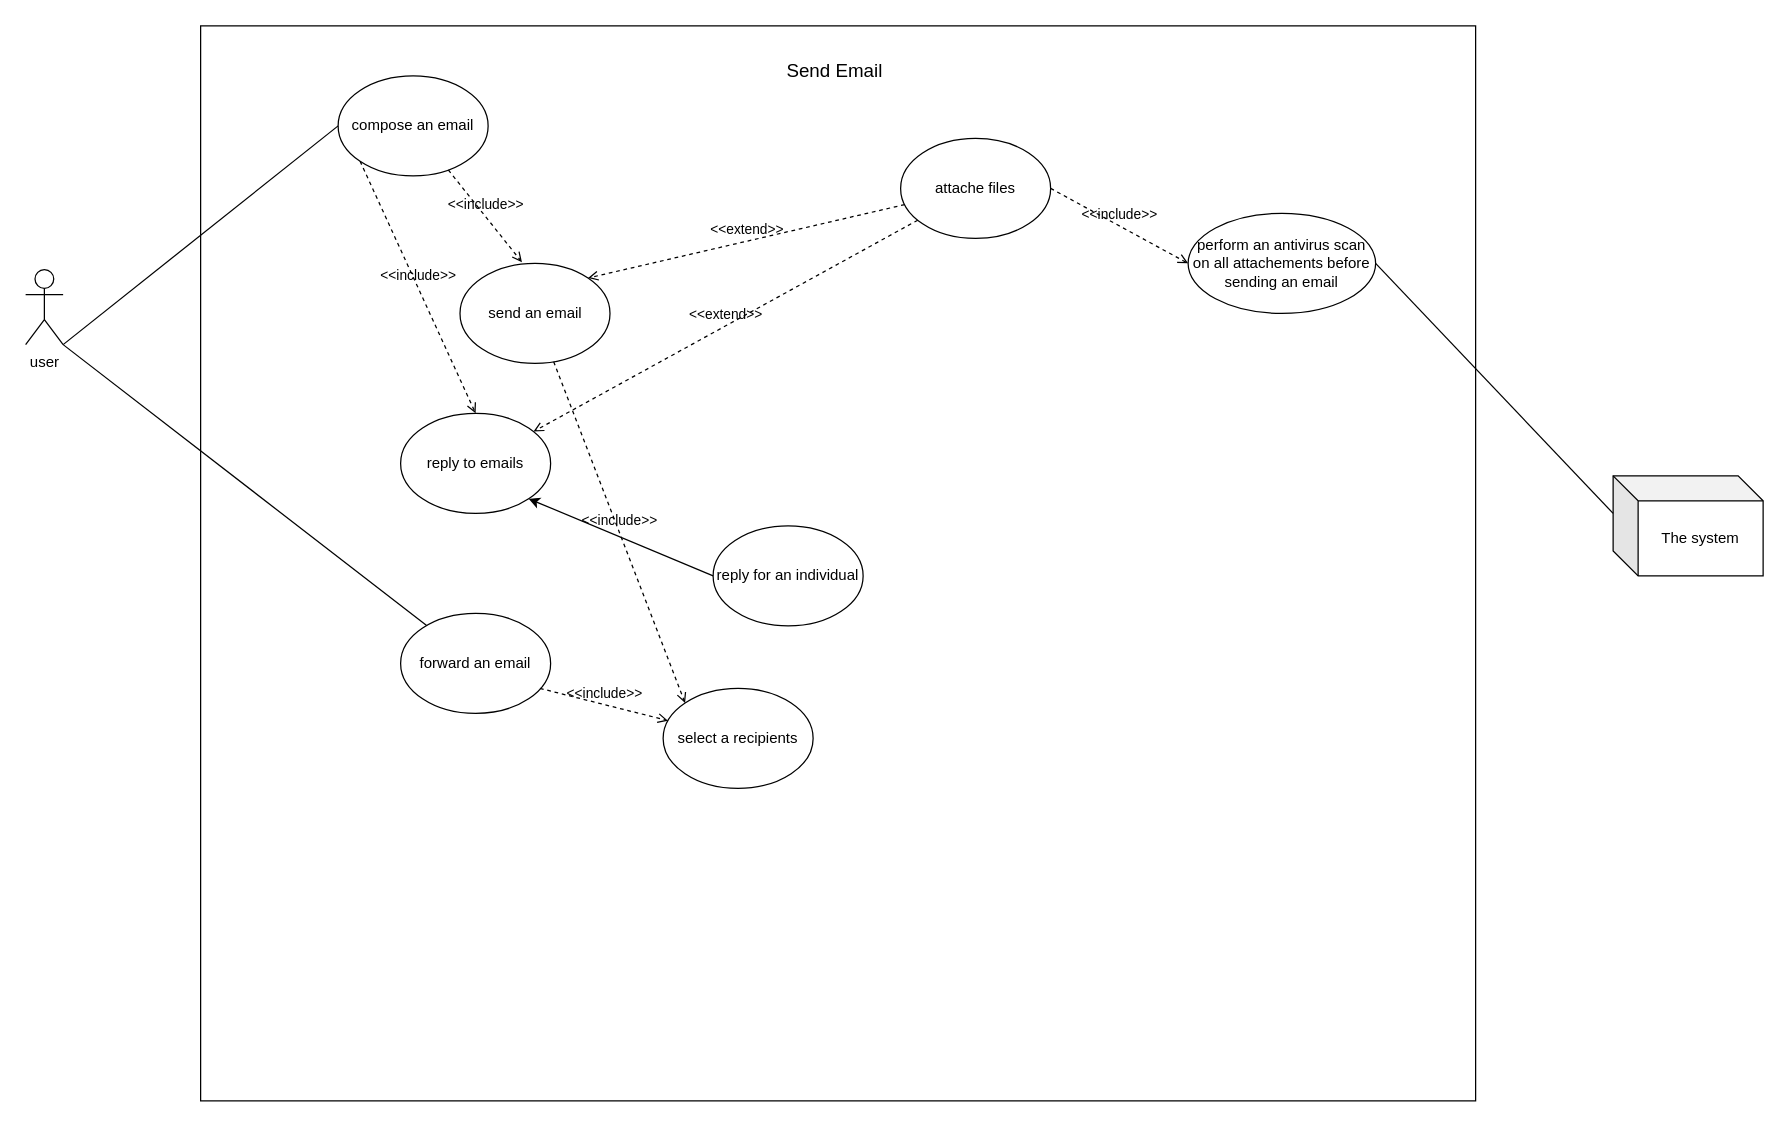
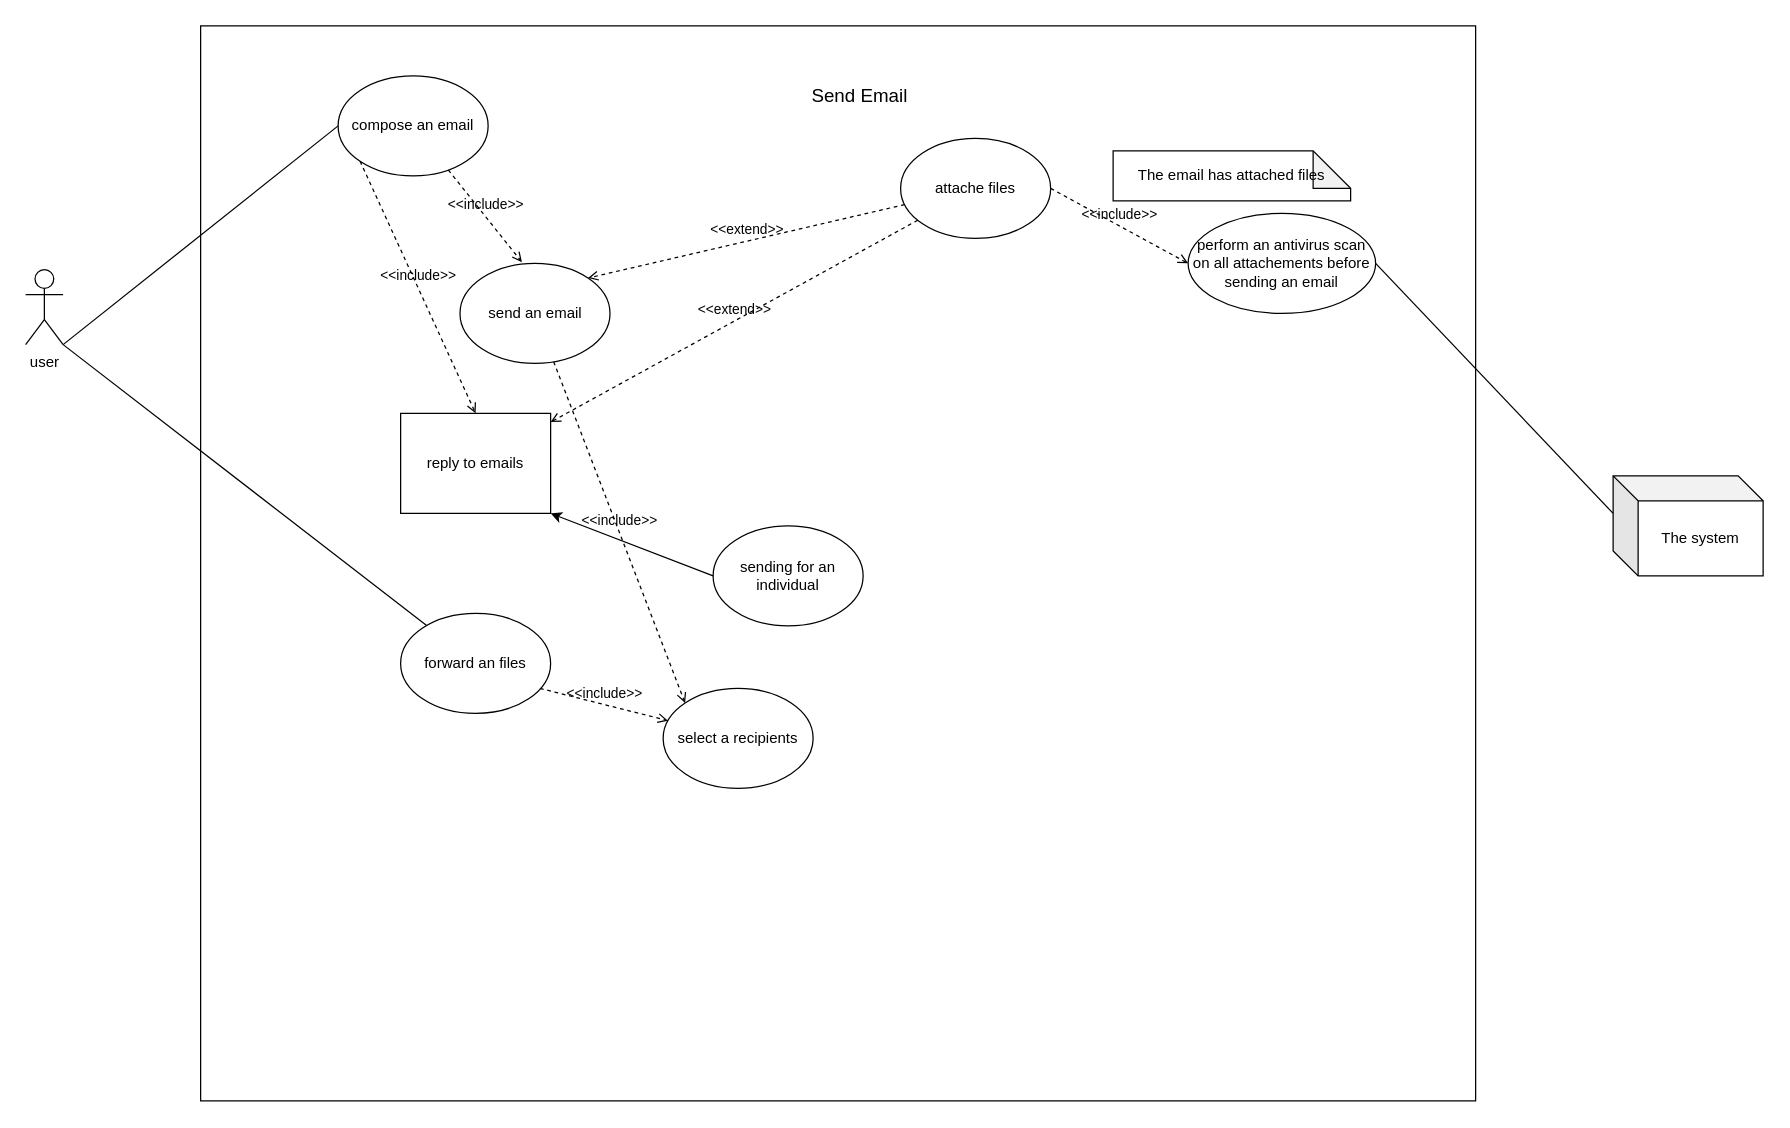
  <mxCell id="0" />
  <mxCell id="1" parent="0" />
  <mxCell id="2" value="" style="rounded=0;whiteSpace=wrap;html=1;" parent="1" vertex="1"><mxGeometry x="160" y="20" width="1020" height="860" as="geometry" /></mxCell>
  <mxCell id="3" value="user" style="shape=umlActor;verticalLabelPosition=bottom;verticalAlign=top;html=1;outlineConnect=0;" parent="1" vertex="1"><mxGeometry x="20" y="215" width="30" height="60" as="geometry" /></mxCell>
- <mxCell id="4" value="&lt;font style=&quot;font-size: 15px;&quot;&gt;Send Email&lt;/font&gt;" style="text;html=1;align=center;verticalAlign=middle;whiteSpace=wrap;rounded=0;" parent="1" vertex="1"><mxGeometry x="615" y="40" width="105" height="30" as="geometry" /></mxCell>
+ <mxCell id="4" value="&lt;font style=&quot;font-size: 15px;&quot;&gt;Send Email&lt;/font&gt;" style="text;html=1;align=center;verticalAlign=middle;whiteSpace=wrap;rounded=0;" parent="1" vertex="1"><mxGeometry x="635" y="60" width="105" height="30" as="geometry" /></mxCell>
  <mxCell id="5" value="compose an email" style="ellipse;whiteSpace=wrap;html=1;" parent="1" vertex="1"><mxGeometry x="270" y="60" width="120" height="80" as="geometry" /></mxCell>
  <mxCell id="6" value="send an email" style="ellipse;whiteSpace=wrap;html=1;" parent="1" vertex="1"><mxGeometry x="367.5" y="210" width="120" height="80" as="geometry" /></mxCell>
- <mxCell id="7" value="reply to emails" style="ellipse;whiteSpace=wrap;html=1;" parent="1" vertex="1"><mxGeometry x="320" y="330" width="120" height="80" as="geometry" /></mxCell>
- <mxCell id="8" value="forward an email" style="ellipse;whiteSpace=wrap;html=1;" parent="1" vertex="1"><mxGeometry x="320" y="490" width="120" height="80" as="geometry" /></mxCell>
- <mxCell id="9" value="reply for an individual" style="ellipse;whiteSpace=wrap;html=1;" parent="1" vertex="1"><mxGeometry x="570" y="420" width="120" height="80" as="geometry" /></mxCell>
+ <mxCell id="7" value="reply to emails" style="whiteSpace=wrap;html=1;rounded=0;" parent="1" vertex="1"><mxGeometry x="320" y="330" width="120" height="80" as="geometry" /></mxCell>
+ <mxCell id="8" value="forward an files" style="ellipse;whiteSpace=wrap;html=1;" parent="1" vertex="1"><mxGeometry x="320" y="490" width="120" height="80" as="geometry" /></mxCell>
+ <mxCell id="9" value="sending for an individual" style="ellipse;whiteSpace=wrap;html=1;" parent="1" vertex="1"><mxGeometry x="570" y="420" width="120" height="80" as="geometry" /></mxCell>
  <mxCell id="10" value="" style="endArrow=classic;html=1;rounded=0;entryX=1;entryY=1;entryDx=0;entryDy=0;exitX=0;exitY=0.5;exitDx=0;exitDy=0;" parent="1" source="9" target="7" edge="1"><mxGeometry width="50" height="50" relative="1" as="geometry"><mxPoint x="500" y="430" as="sourcePoint" /><mxPoint x="550" y="380" as="targetPoint" /></mxGeometry></mxCell>
  <mxCell id="11" value="select a recipients" style="ellipse;whiteSpace=wrap;html=1;" parent="1" vertex="1"><mxGeometry x="530" y="550" width="120" height="80" as="geometry" /></mxCell>
  <mxCell id="12" value="The system" style="shape=cube;whiteSpace=wrap;html=1;boundedLbl=1;backgroundOutline=1;darkOpacity=0.05;darkOpacity2=0.1;" parent="1" vertex="1"><mxGeometry x="1290" y="380" width="120" height="80" as="geometry" /></mxCell>
  <mxCell id="13" value="" style="endArrow=none;html=1;rounded=0;entryX=0;entryY=0.5;entryDx=0;entryDy=0;exitX=1;exitY=1;exitDx=0;exitDy=0;exitPerimeter=0;" parent="1" source="3" target="5" edge="1"><mxGeometry width="50" height="50" relative="1" as="geometry"><mxPoint x="70" y="510" as="sourcePoint" /><mxPoint x="120" y="460" as="targetPoint" /></mxGeometry></mxCell>
  <mxCell id="14" value="" style="endArrow=none;html=1;rounded=0;exitX=1;exitY=1;exitDx=0;exitDy=0;exitPerimeter=0;" parent="1" source="3" target="8" edge="1"><mxGeometry width="50" height="50" relative="1" as="geometry"><mxPoint x="230" y="510" as="sourcePoint" /><mxPoint x="280" y="460" as="targetPoint" /></mxGeometry></mxCell>
  <mxCell id="15" value="" style="endArrow=none;html=1;rounded=0;entryX=0;entryY=0;entryDx=0;entryDy=30;entryPerimeter=0;exitX=1;exitY=0.5;exitDx=0;exitDy=0;" parent="1" source="16" target="12" edge="1"><mxGeometry width="50" height="50" relative="1" as="geometry"><mxPoint x="503.75" y="810" as="sourcePoint" /><mxPoint x="1200" y="460" as="targetPoint" /></mxGeometry></mxCell>
  <mxCell id="16" value="perform an antivirus scan on all attachements before sending an email" style="ellipse;whiteSpace=wrap;html=1;" parent="1" vertex="1"><mxGeometry x="950" y="170" width="150" height="80" as="geometry" /></mxCell>
+ <mxCell id="17" value="The email has attached files" style="shape=note;whiteSpace=wrap;html=1;backgroundOutline=1;darkOpacity=0.05;" parent="1" vertex="1"><mxGeometry x="890" y="120" width="190" height="40" as="geometry" /></mxCell>
  <mxCell id="18" value="&amp;lt;&amp;lt;extend&amp;gt;&amp;gt;" style="html=1;verticalAlign=bottom;labelBackgroundColor=none;endArrow=open;endFill=0;dashed=1;rounded=0;" parent="1" source="19" target="7" edge="1"><mxGeometry width="160" relative="1" as="geometry"><mxPoint x="595.843" y="547.114" as="sourcePoint" /><mxPoint x="710" y="430" as="targetPoint" /></mxGeometry></mxCell>
  <mxCell id="19" value="attache files" style="ellipse;whiteSpace=wrap;html=1;" parent="1" vertex="1"><mxGeometry x="720" y="110" width="120" height="80" as="geometry" /></mxCell>
  <mxCell id="20" value="&amp;lt;&amp;lt;extend&amp;gt;&amp;gt;" style="html=1;verticalAlign=bottom;labelBackgroundColor=none;endArrow=open;endFill=0;dashed=1;rounded=0;entryX=1;entryY=0;entryDx=0;entryDy=0;" parent="1" source="19" target="6" edge="1"><mxGeometry width="160" relative="1" as="geometry"><mxPoint x="710" y="652" as="sourcePoint" /><mxPoint x="570" y="500" as="targetPoint" /></mxGeometry></mxCell>
  <mxCell id="21" value="&amp;lt;&amp;lt;include&amp;gt;&amp;gt;" style="html=1;verticalAlign=bottom;labelBackgroundColor=none;endArrow=open;endFill=0;dashed=1;rounded=0;entryX=0;entryY=0.5;entryDx=0;entryDy=0;exitX=1;exitY=0.5;exitDx=0;exitDy=0;" parent="1" source="19" target="16" edge="1"><mxGeometry width="160" relative="1" as="geometry"><mxPoint x="550" y="460" as="sourcePoint" /><mxPoint x="710" y="460" as="targetPoint" /></mxGeometry></mxCell>
  <mxCell id="22" value="&amp;lt;&amp;lt;include&amp;gt;&amp;gt;" style="html=1;verticalAlign=bottom;labelBackgroundColor=none;endArrow=open;endFill=0;dashed=1;rounded=0;entryX=0.413;entryY=-0.012;entryDx=0;entryDy=0;entryPerimeter=0;" edge="1" parent="1" source="5" target="6"><mxGeometry width="160" relative="1" as="geometry"><mxPoint x="560" y="450" as="sourcePoint" /><mxPoint x="720" y="450" as="targetPoint" /></mxGeometry></mxCell>
  <mxCell id="23" value="&amp;lt;&amp;lt;include&amp;gt;&amp;gt;" style="html=1;verticalAlign=bottom;labelBackgroundColor=none;endArrow=open;endFill=0;dashed=1;rounded=0;entryX=0.5;entryY=0;entryDx=0;entryDy=0;exitX=0;exitY=1;exitDx=0;exitDy=0;" edge="1" parent="1" source="5" target="7"><mxGeometry width="160" relative="1" as="geometry"><mxPoint x="560" y="450" as="sourcePoint" /><mxPoint x="720" y="450" as="targetPoint" /></mxGeometry></mxCell>
  <mxCell id="24" value="&amp;lt;&amp;lt;include&amp;gt;&amp;gt;" style="html=1;verticalAlign=bottom;labelBackgroundColor=none;endArrow=open;endFill=0;dashed=1;rounded=0;exitX=0.929;exitY=0.75;exitDx=0;exitDy=0;exitPerimeter=0;" edge="1" parent="1" source="8" target="11"><mxGeometry width="160" relative="1" as="geometry"><mxPoint x="560" y="450" as="sourcePoint" /><mxPoint x="720" y="450" as="targetPoint" /></mxGeometry></mxCell>
  <mxCell id="25" value="&amp;lt;&amp;lt;include&amp;gt;&amp;gt;" style="html=1;verticalAlign=bottom;labelBackgroundColor=none;endArrow=open;endFill=0;dashed=1;rounded=0;entryX=0;entryY=0;entryDx=0;entryDy=0;" edge="1" parent="1" source="6" target="11"><mxGeometry width="160" relative="1" as="geometry"><mxPoint x="560" y="450" as="sourcePoint" /><mxPoint x="720" y="450" as="targetPoint" /></mxGeometry></mxCell>
